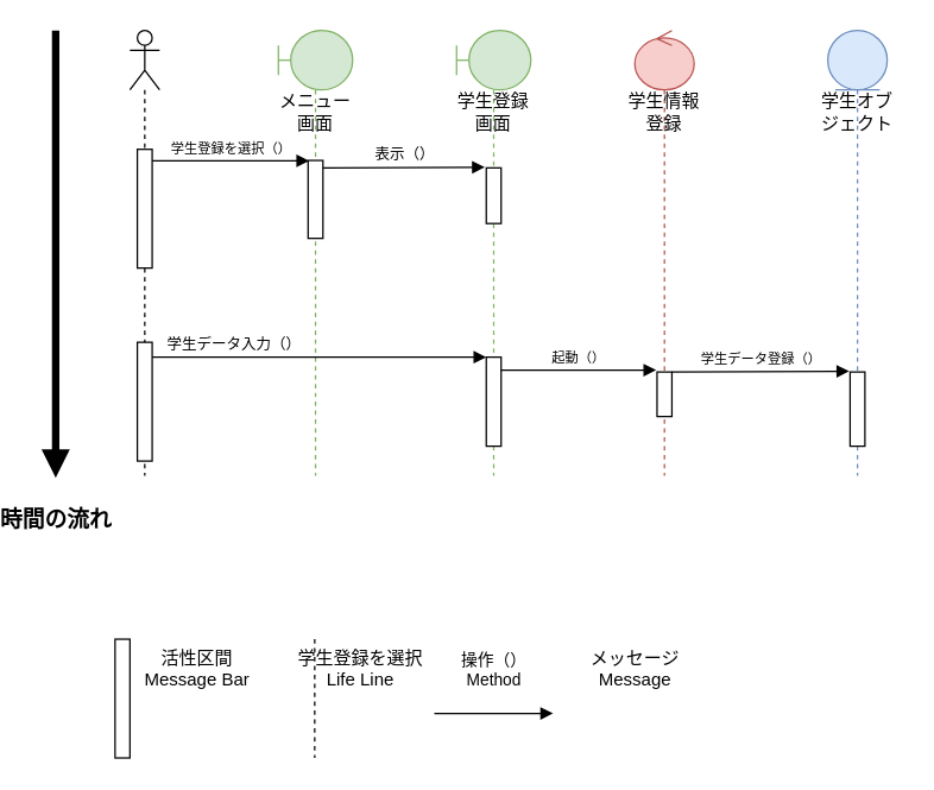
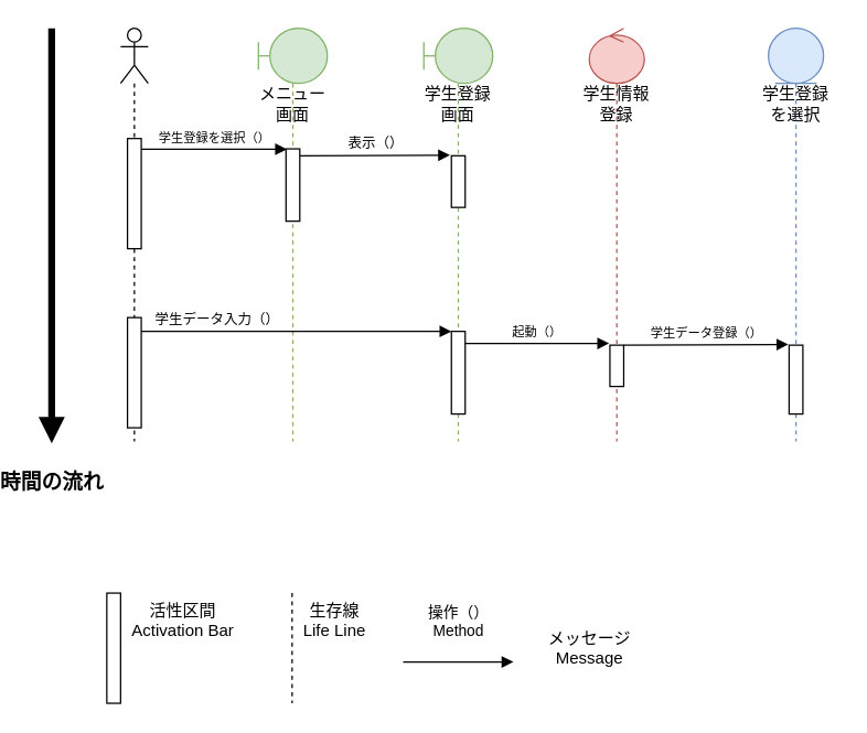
  <mxCell id="0" />
  <mxCell id="1" parent="0" />
  <mxCell id="2" value="" style="shape=umlLifeline;perimeter=lifelinePerimeter;whiteSpace=wrap;html=1;container=1;dropTarget=0;collapsible=0;recursiveResize=0;outlineConnect=0;portConstraint=eastwest;newEdgeStyle={&quot;curved&quot;:0,&quot;rounded&quot;:0};participant=umlActor;" vertex="1" parent="1"><mxGeometry x="70" y="20" width="20" height="300" as="geometry" /></mxCell>
  <mxCell id="3" value="" style="html=1;points=[[0,0,0,0,5],[0,1,0,0,-5],[1,0,0,0,5],[1,1,0,0,-5]];perimeter=orthogonalPerimeter;outlineConnect=0;targetShapes=umlLifeline;portConstraint=eastwest;newEdgeStyle={&quot;curved&quot;:0,&quot;rounded&quot;:0};" vertex="1" parent="2"><mxGeometry x="5" y="80" width="10" height="80" as="geometry" /></mxCell>
  <mxCell id="4" value="" style="html=1;points=[[0,0,0,0,5],[0,1,0,0,-5],[1,0,0,0,5],[1,1,0,0,-5]];perimeter=orthogonalPerimeter;outlineConnect=0;targetShapes=umlLifeline;portConstraint=eastwest;newEdgeStyle={&quot;curved&quot;:0,&quot;rounded&quot;:0};" vertex="1" parent="2"><mxGeometry x="5" y="210" width="10" height="80" as="geometry" /></mxCell>
  <mxCell id="5" value="" style="shape=umlLifeline;perimeter=lifelinePerimeter;whiteSpace=wrap;html=1;container=1;dropTarget=0;collapsible=0;recursiveResize=0;outlineConnect=0;portConstraint=eastwest;newEdgeStyle={&quot;curved&quot;:0,&quot;rounded&quot;:0};participant=umlBoundary;fillColor=#d5e8d4;strokeColor=#82b366;" vertex="1" parent="1"><mxGeometry x="170" y="20" width="50" height="300" as="geometry" /></mxCell>
  <mxCell id="6" value="" style="html=1;points=[[0,0,0,0,5],[0,1,0,0,-5],[1,0,0,0,5],[1,1,0,0,-5]];perimeter=orthogonalPerimeter;outlineConnect=0;targetShapes=umlLifeline;portConstraint=eastwest;newEdgeStyle={&quot;curved&quot;:0,&quot;rounded&quot;:0};" vertex="1" parent="5"><mxGeometry x="20" y="87.5" width="10" height="52.5" as="geometry" /></mxCell>
  <mxCell id="7" value="" style="shape=umlLifeline;perimeter=lifelinePerimeter;whiteSpace=wrap;html=1;container=1;dropTarget=0;collapsible=0;recursiveResize=0;outlineConnect=0;portConstraint=eastwest;newEdgeStyle={&quot;curved&quot;:0,&quot;rounded&quot;:0};participant=umlBoundary;fillColor=#d5e8d4;strokeColor=#82b366;" vertex="1" parent="1"><mxGeometry x="290" y="20" width="50" height="300" as="geometry" /></mxCell>
  <mxCell id="8" value="" style="html=1;points=[[0,0,0,0,5],[0,1,0,0,-5],[1,0,0,0,5],[1,1,0,0,-5]];perimeter=orthogonalPerimeter;outlineConnect=0;targetShapes=umlLifeline;portConstraint=eastwest;newEdgeStyle={&quot;curved&quot;:0,&quot;rounded&quot;:0};" vertex="1" parent="7"><mxGeometry x="20" y="92.5" width="10" height="37.5" as="geometry" /></mxCell>
  <mxCell id="9" value="" style="html=1;points=[[0,0,0,0,5],[0,1,0,0,-5],[1,0,0,0,5],[1,1,0,0,-5]];perimeter=orthogonalPerimeter;outlineConnect=0;targetShapes=umlLifeline;portConstraint=eastwest;newEdgeStyle={&quot;curved&quot;:0,&quot;rounded&quot;:0};" vertex="1" parent="7"><mxGeometry x="20" y="220" width="10" height="60" as="geometry" /></mxCell>
  <mxCell id="10" value="" style="shape=umlLifeline;perimeter=lifelinePerimeter;whiteSpace=wrap;html=1;container=1;dropTarget=0;collapsible=0;recursiveResize=0;outlineConnect=0;portConstraint=eastwest;newEdgeStyle={&quot;curved&quot;:0,&quot;rounded&quot;:0};participant=umlEntity;fillColor=#dae8fc;strokeColor=#6c8ebf;" vertex="1" parent="1"><mxGeometry x="540" y="20" width="40" height="300" as="geometry" /></mxCell>
  <mxCell id="11" value="" style="html=1;points=[[0,0,0,0,5],[0,1,0,0,-5],[1,0,0,0,5],[1,1,0,0,-5]];perimeter=orthogonalPerimeter;outlineConnect=0;targetShapes=umlLifeline;portConstraint=eastwest;newEdgeStyle={&quot;curved&quot;:0,&quot;rounded&quot;:0};" vertex="1" parent="10"><mxGeometry x="15" y="230" width="10" height="50" as="geometry" /></mxCell>
  <mxCell id="12" value="" style="shape=umlLifeline;perimeter=lifelinePerimeter;whiteSpace=wrap;html=1;container=1;dropTarget=0;collapsible=0;recursiveResize=0;outlineConnect=0;portConstraint=eastwest;newEdgeStyle={&quot;curved&quot;:0,&quot;rounded&quot;:0};participant=umlControl;fillColor=#f8cecc;strokeColor=#b85450;" vertex="1" parent="1"><mxGeometry x="410" y="20" width="40" height="300" as="geometry" /></mxCell>
  <mxCell id="13" value="" style="html=1;points=[[0,0,0,0,5],[0,1,0,0,-5],[1,0,0,0,5],[1,1,0,0,-5]];perimeter=orthogonalPerimeter;outlineConnect=0;targetShapes=umlLifeline;portConstraint=eastwest;newEdgeStyle={&quot;curved&quot;:0,&quot;rounded&quot;:0};" vertex="1" parent="12"><mxGeometry x="15" y="230" width="10" height="30" as="geometry" /></mxCell>
  <mxCell id="14" value="メニュー画面" style="text;strokeColor=none;align=center;fillColor=none;html=1;verticalAlign=middle;whiteSpace=wrap;rounded=0;" vertex="1" parent="1"><mxGeometry x="165" y="60" width="60" height="30" as="geometry" /></mxCell>
  <mxCell id="15" value="学生登録画面" style="text;strokeColor=none;align=center;fillColor=none;html=1;verticalAlign=middle;whiteSpace=wrap;rounded=0;" vertex="1" parent="1"><mxGeometry x="285" y="60" width="60" height="30" as="geometry" /></mxCell>
  <mxCell id="16" value="学生情報登録" style="text;strokeColor=none;align=center;fillColor=none;html=1;verticalAlign=middle;whiteSpace=wrap;rounded=0;" vertex="1" parent="1"><mxGeometry x="400" y="60" width="60" height="30" as="geometry" /></mxCell>
- <mxCell id="17" value="学生オブジェクト" style="text;strokeColor=none;align=center;fillColor=none;html=1;verticalAlign=middle;whiteSpace=wrap;rounded=0;" vertex="1" parent="1"><mxGeometry x="530" y="60" width="60" height="30" as="geometry" /></mxCell>
+ <mxCell id="17" value="学生登録を選択" style="text;strokeColor=none;align=center;fillColor=none;html=1;verticalAlign=middle;whiteSpace=wrap;rounded=0;" vertex="1" parent="1"><mxGeometry x="530" y="60" width="60" height="30" as="geometry" /></mxCell>
  <mxCell id="18" value="" style="html=1;points=[[0,0,0,0,5],[0,1,0,0,-5],[1,0,0,0,5],[1,1,0,0,-5]];perimeter=orthogonalPerimeter;outlineConnect=0;targetShapes=umlLifeline;portConstraint=eastwest;newEdgeStyle={&quot;curved&quot;:0,&quot;rounded&quot;:0};" vertex="1" parent="1"><mxGeometry x="60" y="430" width="10" height="80" as="geometry" /></mxCell>
  <mxCell id="19" value="" style="endArrow=none;dashed=1;endFill=0;endSize=12;html=1;rounded=0;" edge="1" parent="1"><mxGeometry width="160" relative="1" as="geometry"><mxPoint x="194.44" y="430" as="sourcePoint" /><mxPoint x="194.44" y="510" as="targetPoint" /></mxGeometry></mxCell>
- <mxCell id="20" value="活性区間&lt;div&gt;Message Bar&lt;/div&gt;" style="text;html=1;align=center;verticalAlign=middle;resizable=0;points=[];autosize=1;strokeColor=none;fillColor=none;" vertex="1" parent="1"><mxGeometry x="65" y="430" width="100" height="40" as="geometry" /></mxCell>
- <mxCell id="21" value="学生登録を選択&lt;div&gt;Life Line&lt;/div&gt;" style="text;html=1;align=center;verticalAlign=middle;resizable=0;points=[];autosize=1;strokeColor=none;fillColor=none;" vertex="1" parent="1"><mxGeometry x="190" y="430" width="70" height="40" as="geometry" /></mxCell>
+ <mxCell id="20" value="活性区間&lt;div&gt;Activation Bar&lt;/div&gt;" style="text;html=1;align=center;verticalAlign=middle;resizable=0;points=[];autosize=1;strokeColor=none;fillColor=none;" vertex="1" parent="1"><mxGeometry x="65" y="430" width="100" height="40" as="geometry" /></mxCell>
+ <mxCell id="21" value="生存線&lt;div&gt;Life Line&lt;/div&gt;" style="text;html=1;align=center;verticalAlign=middle;resizable=0;points=[];autosize=1;strokeColor=none;fillColor=none;" vertex="1" parent="1"><mxGeometry x="190" y="430" width="70" height="40" as="geometry" /></mxCell>
  <mxCell id="22" value="操作（）&lt;div&gt;Method&lt;/div&gt;&lt;div&gt;&lt;br&gt;&lt;/div&gt;" style="html=1;verticalAlign=bottom;endArrow=block;curved=0;rounded=0;" edge="1" parent="1"><mxGeometry width="80" relative="1" as="geometry"><mxPoint x="275" y="480" as="sourcePoint" /><mxPoint x="355" y="480" as="targetPoint" /></mxGeometry></mxCell>
- <mxCell id="23" value="&lt;div&gt;メッセージ&lt;/div&gt;Message" style="text;html=1;align=center;verticalAlign=middle;resizable=0;points=[];autosize=1;strokeColor=none;fillColor=none;" vertex="1" parent="1"><mxGeometry x="370" y="430" width="80" height="40" as="geometry" /></mxCell>
+ <mxCell id="23" value="&lt;div&gt;メッセージ&lt;/div&gt;Message" style="text;html=1;align=center;verticalAlign=middle;resizable=0;points=[];autosize=1;strokeColor=none;fillColor=none;" vertex="1" parent="1"><mxGeometry x="370" y="450" width="80" height="40" as="geometry" /></mxCell>
  <mxCell id="24" value="&lt;font style=&quot;font-size: 9px;&quot;&gt;学生登録を選択（）&lt;/font&gt;" style="html=1;verticalAlign=bottom;endArrow=block;curved=0;rounded=0;entryX=0.071;entryY=0.006;entryDx=0;entryDy=0;entryPerimeter=0;" edge="1" parent="1" source="3" target="6"><mxGeometry width="80" relative="1" as="geometry"><mxPoint x="85" y="110" as="sourcePoint" /><mxPoint x="165" y="110" as="targetPoint" /></mxGeometry></mxCell>
  <mxCell id="25" value="&lt;font size=&quot;1&quot;&gt;表示（）&lt;/font&gt;" style="html=1;verticalAlign=bottom;endArrow=block;curved=0;rounded=0;entryX=-0.1;entryY=-0.011;entryDx=0;entryDy=0;entryPerimeter=0;exitX=1;exitY=0;exitDx=0;exitDy=5;exitPerimeter=0;" edge="1" parent="1" source="6" target="8"><mxGeometry width="80" relative="1" as="geometry"><mxPoint x="200" y="120" as="sourcePoint" /><mxPoint x="306" y="120" as="targetPoint" /></mxGeometry></mxCell>
  <mxCell id="26" value="&lt;font style=&quot;font-size: 9px;&quot;&gt;学生データ登録（）&lt;/font&gt;" style="html=1;verticalAlign=bottom;endArrow=block;curved=0;rounded=0;entryX=-0.056;entryY=-0.01;entryDx=0;entryDy=0;entryPerimeter=0;" edge="1" parent="1" source="13" target="11"><mxGeometry width="80" relative="1" as="geometry"><mxPoint x="440" y="250" as="sourcePoint" /><mxPoint x="546" y="250" as="targetPoint" /></mxGeometry></mxCell>
  <mxCell id="27" value="&lt;font style=&quot;font-size: 9px;&quot;&gt;起動（）&lt;/font&gt;" style="html=1;verticalAlign=bottom;endArrow=block;curved=0;rounded=0;entryX=-0.056;entryY=-0.042;entryDx=0;entryDy=0;entryPerimeter=0;" edge="1" parent="1" source="9" target="13"><mxGeometry x="0.005" width="80" relative="1" as="geometry"><mxPoint x="320" y="250" as="sourcePoint" /><mxPoint x="427" y="250" as="targetPoint" /><mxPoint as="offset" /></mxGeometry></mxCell>
  <mxCell id="28" value="&lt;font size=&quot;1&quot;&gt;学生データ入力（）&lt;/font&gt;" style="html=1;verticalAlign=bottom;endArrow=block;curved=0;rounded=0;" edge="1" parent="1" source="4"><mxGeometry x="-0.511" width="80" relative="1" as="geometry"><mxPoint x="84" y="230" as="sourcePoint" /><mxPoint x="310" y="240" as="targetPoint" /><mxPoint as="offset" /></mxGeometry></mxCell>
  <mxCell id="29" value="&lt;b&gt;&lt;font style=&quot;font-size: 15px;&quot;&gt;時間の流れ&lt;/font&gt;&lt;/b&gt;" style="html=1;verticalAlign=bottom;startArrow=none;startFill=0;endArrow=block;startSize=8;curved=0;rounded=0;strokeWidth=5;" edge="1" parent="1"><mxGeometry x="1" y="40" width="60" relative="1" as="geometry"><mxPoint x="20" y="20" as="sourcePoint" /><mxPoint x="20" y="321.25" as="targetPoint" /><mxPoint x="-40" y="40" as="offset" /></mxGeometry></mxCell>
